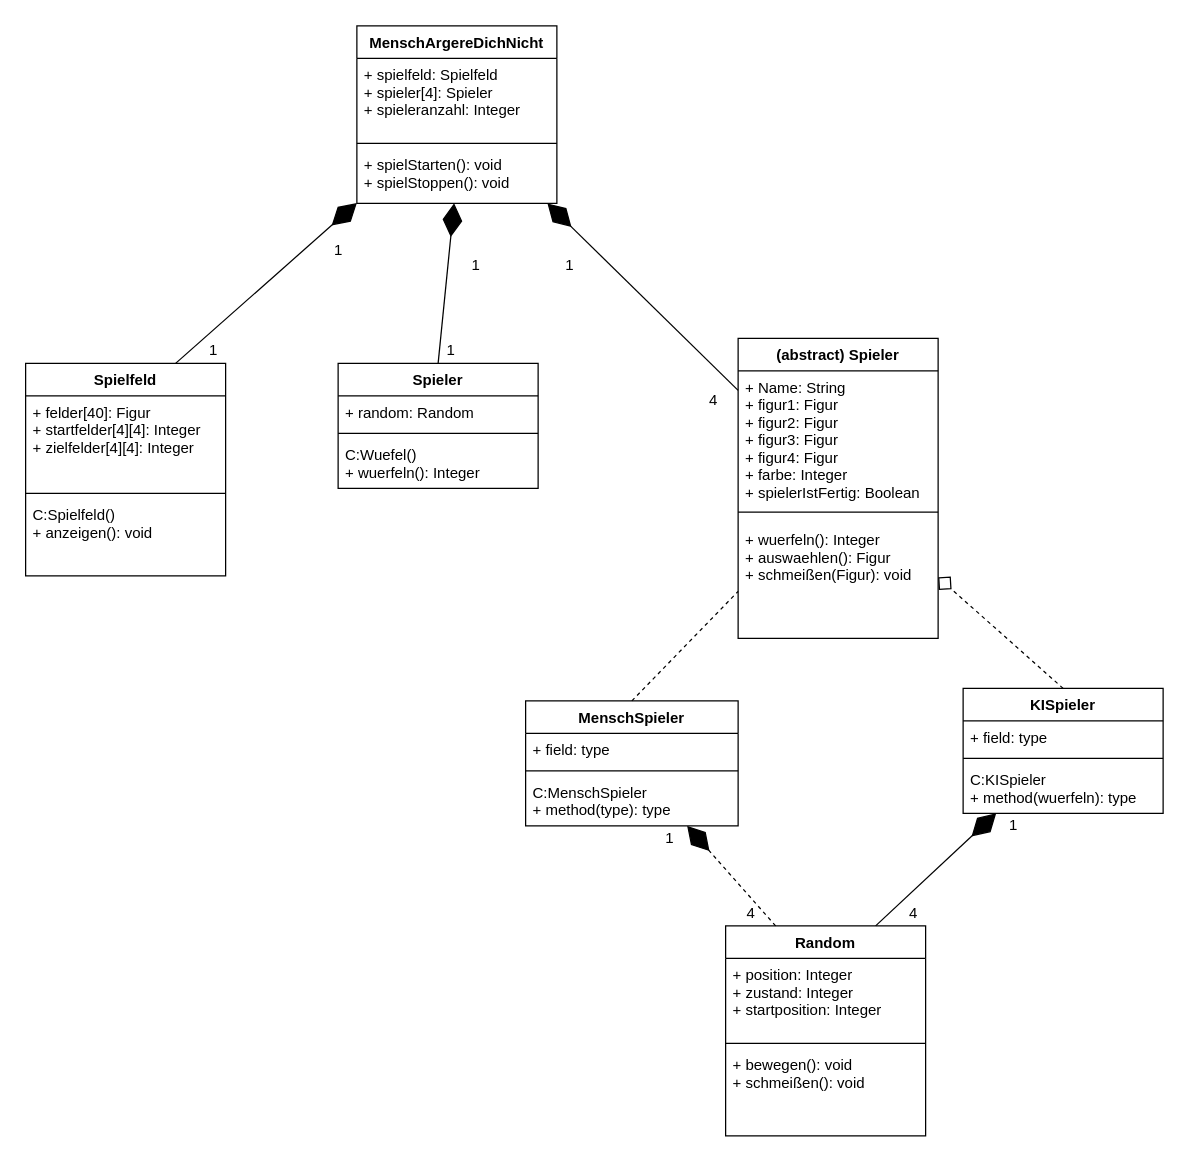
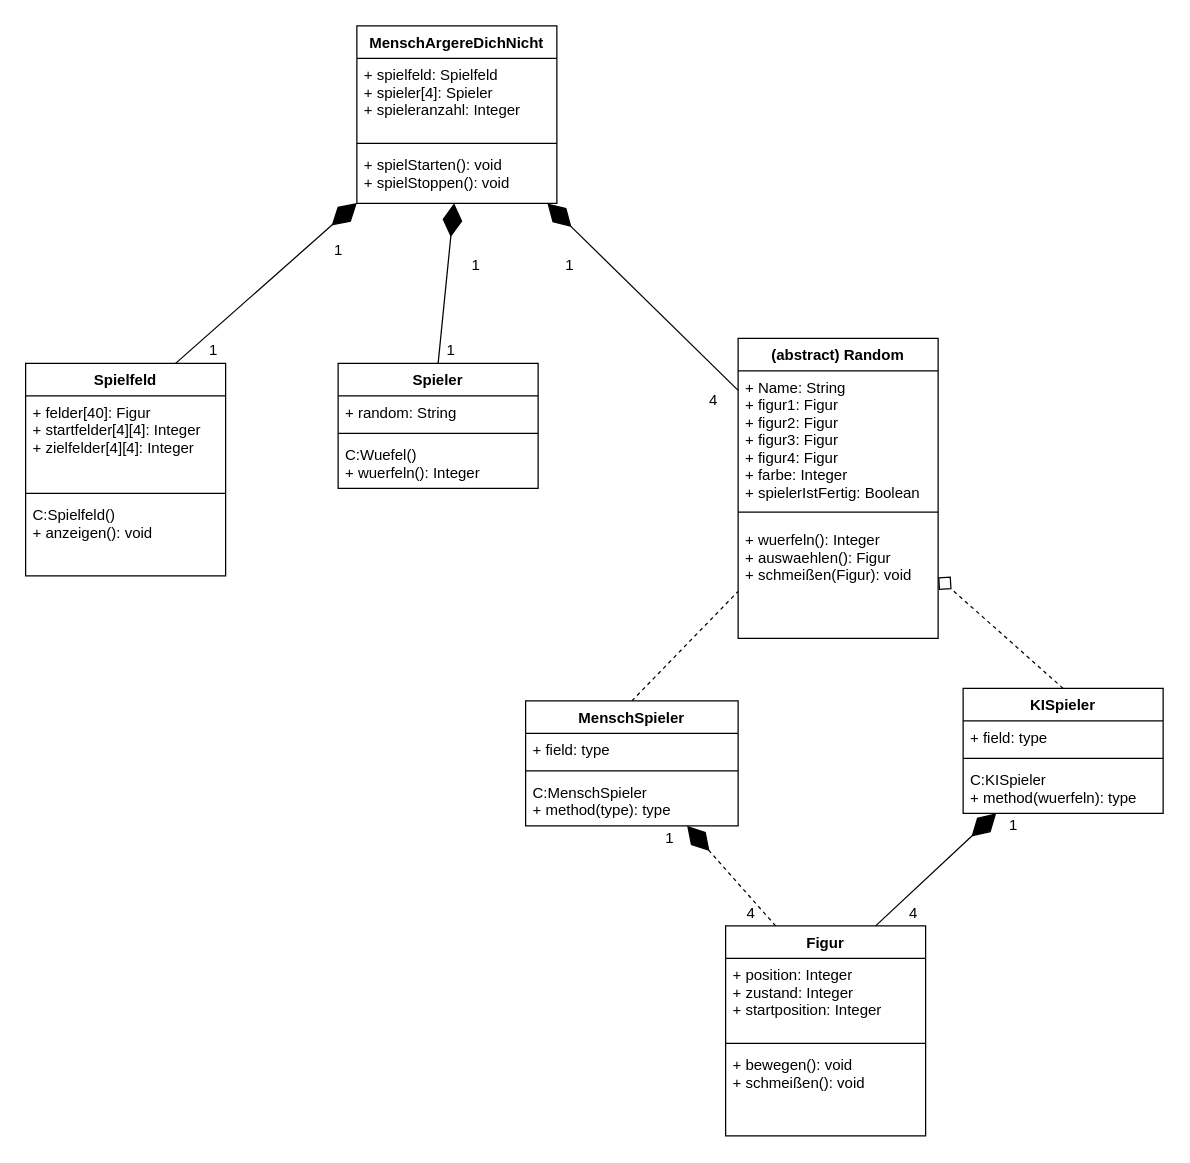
  <mxCell id="0" />
  <mxCell id="1" parent="0" />
- <mxCell id="2" value="(abstract) Spieler" style="swimlane;fontStyle=1;align=center;verticalAlign=top;childLayout=stackLayout;horizontal=1;startSize=26;horizontalStack=0;resizeParent=1;resizeParentMax=0;resizeLast=0;collapsible=1;marginBottom=0;" vertex="1" parent="1"><mxGeometry x="590" y="270" width="160" height="240" as="geometry" /></mxCell>
+ <mxCell id="2" value="(abstract) Random" style="swimlane;fontStyle=1;align=center;verticalAlign=top;childLayout=stackLayout;horizontal=1;startSize=26;horizontalStack=0;resizeParent=1;resizeParentMax=0;resizeLast=0;collapsible=1;marginBottom=0;" vertex="1" parent="1"><mxGeometry x="590" y="270" width="160" height="240" as="geometry" /></mxCell>
  <mxCell id="3" value="+ Name: String&#10;+ figur1: Figur&#10;+ figur2: Figur&#10;+ figur3: Figur&#10;+ figur4: Figur&#10;+ farbe: Integer&#10;+ spielerIstFertig: Boolean" style="text;strokeColor=none;fillColor=none;align=left;verticalAlign=top;spacingLeft=4;spacingRight=4;overflow=hidden;rotatable=0;points=[[0,0.5],[1,0.5]];portConstraint=eastwest;" vertex="1" parent="2"><mxGeometry y="26" width="160" height="104" as="geometry" /></mxCell>
  <mxCell id="4" value="" style="line;strokeWidth=1;fillColor=none;align=left;verticalAlign=middle;spacingTop=-1;spacingLeft=3;spacingRight=3;rotatable=0;labelPosition=right;points=[];portConstraint=eastwest;" vertex="1" parent="2"><mxGeometry y="130" width="160" height="18" as="geometry" /></mxCell>
  <mxCell id="5" value="+ wuerfeln(): Integer&#10;+ auswaehlen(): Figur&#10;+ schmeißen(Figur): void" style="text;strokeColor=none;fillColor=none;align=left;verticalAlign=top;spacingLeft=4;spacingRight=4;overflow=hidden;rotatable=0;points=[[0,0.5],[1,0.5]];portConstraint=eastwest;" vertex="1" parent="2"><mxGeometry y="148" width="160" height="92" as="geometry" /></mxCell>
- <mxCell id="6" value="Random" style="swimlane;fontStyle=1;align=center;verticalAlign=top;childLayout=stackLayout;horizontal=1;startSize=26;horizontalStack=0;resizeParent=1;resizeParentMax=0;resizeLast=0;collapsible=1;marginBottom=0;" vertex="1" parent="1"><mxGeometry x="580" y="740" width="160" height="168" as="geometry" /></mxCell>
+ <mxCell id="6" value="Figur" style="swimlane;fontStyle=1;align=center;verticalAlign=top;childLayout=stackLayout;horizontal=1;startSize=26;horizontalStack=0;resizeParent=1;resizeParentMax=0;resizeLast=0;collapsible=1;marginBottom=0;" vertex="1" parent="1"><mxGeometry x="580" y="740" width="160" height="168" as="geometry" /></mxCell>
  <mxCell id="7" value="+ position: Integer&#10;+ zustand: Integer&#10;+ startposition: Integer" style="text;strokeColor=none;fillColor=none;align=left;verticalAlign=top;spacingLeft=4;spacingRight=4;overflow=hidden;rotatable=0;points=[[0,0.5],[1,0.5]];portConstraint=eastwest;" vertex="1" parent="6"><mxGeometry y="26" width="160" height="64" as="geometry" /></mxCell>
  <mxCell id="8" value="" style="line;strokeWidth=1;fillColor=none;align=left;verticalAlign=middle;spacingTop=-1;spacingLeft=3;spacingRight=3;rotatable=0;labelPosition=right;points=[];portConstraint=eastwest;" vertex="1" parent="6"><mxGeometry y="90" width="160" height="8" as="geometry" /></mxCell>
  <mxCell id="9" value="+ bewegen(): void&#10;+ schmeißen(): void" style="text;strokeColor=none;fillColor=none;align=left;verticalAlign=top;spacingLeft=4;spacingRight=4;overflow=hidden;rotatable=0;points=[[0,0.5],[1,0.5]];portConstraint=eastwest;" vertex="1" parent="6"><mxGeometry y="98" width="160" height="70" as="geometry" /></mxCell>
  <mxCell id="10" value="Spielfeld" style="swimlane;fontStyle=1;align=center;verticalAlign=top;childLayout=stackLayout;horizontal=1;startSize=26;horizontalStack=0;resizeParent=1;resizeParentMax=0;resizeLast=0;collapsible=1;marginBottom=0;" vertex="1" parent="1"><mxGeometry x="20" y="290" width="160" height="170" as="geometry" /></mxCell>
  <mxCell id="11" value="+ felder[40]: Figur&#10;+ startfelder[4][4]: Integer&#10;+ zielfelder[4][4]: Integer" style="text;strokeColor=none;fillColor=none;align=left;verticalAlign=top;spacingLeft=4;spacingRight=4;overflow=hidden;rotatable=0;points=[[0,0.5],[1,0.5]];portConstraint=eastwest;" vertex="1" parent="10"><mxGeometry y="26" width="160" height="74" as="geometry" /></mxCell>
  <mxCell id="12" value="" style="line;strokeWidth=1;fillColor=none;align=left;verticalAlign=middle;spacingTop=-1;spacingLeft=3;spacingRight=3;rotatable=0;labelPosition=right;points=[];portConstraint=eastwest;" vertex="1" parent="10"><mxGeometry y="100" width="160" height="8" as="geometry" /></mxCell>
  <mxCell id="13" value="C:Spielfeld()&#10;+ anzeigen(): void" style="text;strokeColor=none;fillColor=none;align=left;verticalAlign=top;spacingLeft=4;spacingRight=4;overflow=hidden;rotatable=0;points=[[0,0.5],[1,0.5]];portConstraint=eastwest;" vertex="1" parent="10"><mxGeometry y="108" width="160" height="62" as="geometry" /></mxCell>
  <mxCell id="14" value="MenschArgereDichNicht" style="swimlane;fontStyle=1;align=center;verticalAlign=top;childLayout=stackLayout;horizontal=1;startSize=26;horizontalStack=0;resizeParent=1;resizeParentMax=0;resizeLast=0;collapsible=1;marginBottom=0;" vertex="1" parent="1"><mxGeometry x="285" y="20" width="160" height="142" as="geometry" /></mxCell>
  <mxCell id="15" value="+ spielfeld: Spielfeld&#10;+ spieler[4]: Spieler&#10;+ spieleranzahl: Integer" style="text;strokeColor=none;fillColor=none;align=left;verticalAlign=top;spacingLeft=4;spacingRight=4;overflow=hidden;rotatable=0;points=[[0,0.5],[1,0.5]];portConstraint=eastwest;" vertex="1" parent="14"><mxGeometry y="26" width="160" height="64" as="geometry" /></mxCell>
  <mxCell id="16" value="" style="line;strokeWidth=1;fillColor=none;align=left;verticalAlign=middle;spacingTop=-1;spacingLeft=3;spacingRight=3;rotatable=0;labelPosition=right;points=[];portConstraint=eastwest;" vertex="1" parent="14"><mxGeometry y="90" width="160" height="8" as="geometry" /></mxCell>
  <mxCell id="17" value="+ spielStarten(): void&#10;+ spielStoppen(): void" style="text;strokeColor=none;fillColor=none;align=left;verticalAlign=top;spacingLeft=4;spacingRight=4;overflow=hidden;rotatable=0;points=[[0,0.5],[1,0.5]];portConstraint=eastwest;" vertex="1" parent="14"><mxGeometry y="98" width="160" height="44" as="geometry" /></mxCell>
  <mxCell id="18" value="MenschSpieler" style="swimlane;fontStyle=1;align=center;verticalAlign=top;childLayout=stackLayout;horizontal=1;startSize=26;horizontalStack=0;resizeParent=1;resizeParentMax=0;resizeLast=0;collapsible=1;marginBottom=0;" vertex="1" parent="1"><mxGeometry x="420" y="560" width="170" height="100" as="geometry" /></mxCell>
  <mxCell id="19" value="+ field: type" style="text;strokeColor=none;fillColor=none;align=left;verticalAlign=top;spacingLeft=4;spacingRight=4;overflow=hidden;rotatable=0;points=[[0,0.5],[1,0.5]];portConstraint=eastwest;" vertex="1" parent="18"><mxGeometry y="26" width="170" height="26" as="geometry" /></mxCell>
  <mxCell id="20" value="" style="line;strokeWidth=1;fillColor=none;align=left;verticalAlign=middle;spacingTop=-1;spacingLeft=3;spacingRight=3;rotatable=0;labelPosition=right;points=[];portConstraint=eastwest;" vertex="1" parent="18"><mxGeometry y="52" width="170" height="8" as="geometry" /></mxCell>
  <mxCell id="21" value="C:MenschSpieler&#10;+ method(type): type" style="text;strokeColor=none;fillColor=none;align=left;verticalAlign=top;spacingLeft=4;spacingRight=4;overflow=hidden;rotatable=0;points=[[0,0.5],[1,0.5]];portConstraint=eastwest;" vertex="1" parent="18"><mxGeometry y="60" width="170" height="40" as="geometry" /></mxCell>
  <mxCell id="22" value="KISpieler" style="swimlane;fontStyle=1;align=center;verticalAlign=top;childLayout=stackLayout;horizontal=1;startSize=26;horizontalStack=0;resizeParent=1;resizeParentMax=0;resizeLast=0;collapsible=1;marginBottom=0;" vertex="1" parent="1"><mxGeometry x="770" y="550" width="160" height="100" as="geometry" /></mxCell>
  <mxCell id="23" value="+ field: type" style="text;strokeColor=none;fillColor=none;align=left;verticalAlign=top;spacingLeft=4;spacingRight=4;overflow=hidden;rotatable=0;points=[[0,0.5],[1,0.5]];portConstraint=eastwest;" vertex="1" parent="22"><mxGeometry y="26" width="160" height="26" as="geometry" /></mxCell>
  <mxCell id="24" value="" style="line;strokeWidth=1;fillColor=none;align=left;verticalAlign=middle;spacingTop=-1;spacingLeft=3;spacingRight=3;rotatable=0;labelPosition=right;points=[];portConstraint=eastwest;" vertex="1" parent="22"><mxGeometry y="52" width="160" height="8" as="geometry" /></mxCell>
  <mxCell id="25" value="C:KISpieler&#10;+ method(wuerfeln): type" style="text;strokeColor=none;fillColor=none;align=left;verticalAlign=top;spacingLeft=4;spacingRight=4;overflow=hidden;rotatable=0;points=[[0,0.5],[1,0.5]];portConstraint=eastwest;" vertex="1" parent="22"><mxGeometry y="60" width="160" height="40" as="geometry" /></mxCell>
  <mxCell id="26" value="" style="endArrow=none;dashed=1;endFill=0;endSize=12;html=1;rounded=0;exitX=0.5;exitY=0;exitDx=0;exitDy=0;" edge="1" parent="1" source="18" target="2"><mxGeometry width="160" relative="1" as="geometry"><mxPoint x="460" y="330" as="sourcePoint" /><mxPoint x="440" y="380" as="targetPoint" /></mxGeometry></mxCell>
  <mxCell id="27" value="" style="endArrow=diamond;dashed=1;endFill=0;endSize=12;html=1;rounded=0;exitX=0.5;exitY=0;exitDx=0;exitDy=0;" edge="1" parent="1" source="22" target="2"><mxGeometry width="160" relative="1" as="geometry"><mxPoint x="493.786" y="340" as="sourcePoint" /><mxPoint x="536.214" y="286" as="targetPoint" /></mxGeometry></mxCell>
  <mxCell id="28" value="" style="endArrow=diamondThin;endFill=1;endSize=24;html=1;rounded=0;exitX=0.25;exitY=0;exitDx=0;exitDy=0;dashed=1;" edge="1" parent="1" source="6" target="18"><mxGeometry width="160" relative="1" as="geometry"><mxPoint x="290" y="740" as="sourcePoint" /><mxPoint x="385" y="660" as="targetPoint" /><Array as="points" /></mxGeometry></mxCell>
  <mxCell id="29" value="4" style="text;html=1;align=center;verticalAlign=middle;resizable=0;points=[];autosize=1;strokeColor=none;fillColor=none;" vertex="1" parent="1"><mxGeometry x="590" y="720" width="20" height="20" as="geometry" /></mxCell>
  <mxCell id="30" value="1" style="text;html=1;align=center;verticalAlign=middle;resizable=0;points=[];autosize=1;strokeColor=none;fillColor=none;" vertex="1" parent="1"><mxGeometry x="525" y="660" width="20" height="20" as="geometry" /></mxCell>
  <mxCell id="31" value="" style="endArrow=diamondThin;endFill=1;endSize=24;html=1;rounded=0;exitX=0.75;exitY=0;exitDx=0;exitDy=0;" edge="1" parent="1" source="6" target="22"><mxGeometry width="160" relative="1" as="geometry"><mxPoint x="360" y="700" as="sourcePoint" /><mxPoint x="520" y="700" as="targetPoint" /></mxGeometry></mxCell>
  <mxCell id="32" value="1" style="text;html=1;align=center;verticalAlign=middle;resizable=0;points=[];autosize=1;strokeColor=none;fillColor=none;" vertex="1" parent="1"><mxGeometry x="800" y="650" width="20" height="20" as="geometry" /></mxCell>
  <mxCell id="33" value="4" style="text;html=1;align=center;verticalAlign=middle;resizable=0;points=[];autosize=1;strokeColor=none;fillColor=none;" vertex="1" parent="1"><mxGeometry x="720" y="720" width="20" height="20" as="geometry" /></mxCell>
  <mxCell id="34" value="" style="endArrow=diamondThin;endFill=1;endSize=24;html=1;rounded=0;exitX=0.75;exitY=0;exitDx=0;exitDy=0;" edge="1" parent="1" source="10" target="14"><mxGeometry width="160" relative="1" as="geometry"><mxPoint x="190" y="240" as="sourcePoint" /><mxPoint x="350" y="240" as="targetPoint" /></mxGeometry></mxCell>
  <mxCell id="35" value="" style="endArrow=diamondThin;endFill=1;endSize=24;html=1;rounded=0;" edge="1" parent="1" source="2" target="14"><mxGeometry width="160" relative="1" as="geometry"><mxPoint x="190" y="240" as="sourcePoint" /><mxPoint x="350" y="240" as="targetPoint" /></mxGeometry></mxCell>
  <mxCell id="36" value="1" style="text;html=1;align=center;verticalAlign=middle;resizable=0;points=[];autosize=1;strokeColor=none;fillColor=none;" vertex="1" parent="1"><mxGeometry x="260" y="190" width="20" height="20" as="geometry" /></mxCell>
  <mxCell id="37" value="1" style="text;html=1;align=center;verticalAlign=middle;resizable=0;points=[];autosize=1;strokeColor=none;fillColor=none;" vertex="1" parent="1"><mxGeometry x="160" y="270" width="20" height="20" as="geometry" /></mxCell>
  <mxCell id="38" value="1" style="text;html=1;align=center;verticalAlign=middle;resizable=0;points=[];autosize=1;strokeColor=none;fillColor=none;" vertex="1" parent="1"><mxGeometry x="445" y="202" width="20" height="20" as="geometry" /></mxCell>
  <mxCell id="39" value="4" style="text;html=1;align=center;verticalAlign=middle;resizable=0;points=[];autosize=1;strokeColor=none;fillColor=none;" vertex="1" parent="1"><mxGeometry x="560" y="310" width="20" height="20" as="geometry" /></mxCell>
  <mxCell id="40" value="Spieler" style="swimlane;fontStyle=1;align=center;verticalAlign=top;childLayout=stackLayout;horizontal=1;startSize=26;horizontalStack=0;resizeParent=1;resizeParentMax=0;resizeLast=0;collapsible=1;marginBottom=0;" vertex="1" parent="1"><mxGeometry x="270" y="290" width="160" height="100" as="geometry" /></mxCell>
- <mxCell id="41" value="+ random: Random" style="text;strokeColor=none;fillColor=none;align=left;verticalAlign=top;spacingLeft=4;spacingRight=4;overflow=hidden;rotatable=0;points=[[0,0.5],[1,0.5]];portConstraint=eastwest;" vertex="1" parent="40"><mxGeometry y="26" width="160" height="26" as="geometry" /></mxCell>
+ <mxCell id="41" value="+ random: String" style="text;strokeColor=none;fillColor=none;align=left;verticalAlign=top;spacingLeft=4;spacingRight=4;overflow=hidden;rotatable=0;points=[[0,0.5],[1,0.5]];portConstraint=eastwest;" vertex="1" parent="40"><mxGeometry y="26" width="160" height="26" as="geometry" /></mxCell>
  <mxCell id="42" value="" style="line;strokeWidth=1;fillColor=none;align=left;verticalAlign=middle;spacingTop=-1;spacingLeft=3;spacingRight=3;rotatable=0;labelPosition=right;points=[];portConstraint=eastwest;" vertex="1" parent="40"><mxGeometry y="52" width="160" height="8" as="geometry" /></mxCell>
  <mxCell id="43" value="C:Wuefel()&#10;+ wuerfeln(): Integer" style="text;strokeColor=none;fillColor=none;align=left;verticalAlign=top;spacingLeft=4;spacingRight=4;overflow=hidden;rotatable=0;points=[[0,0.5],[1,0.5]];portConstraint=eastwest;" vertex="1" parent="40"><mxGeometry y="60" width="160" height="40" as="geometry" /></mxCell>
  <mxCell id="44" value="" style="endArrow=diamondThin;endFill=1;endSize=24;html=1;rounded=0;exitX=0.5;exitY=0;exitDx=0;exitDy=0;" edge="1" parent="1" source="40" target="17"><mxGeometry width="160" relative="1" as="geometry"><mxPoint x="140" y="260" as="sourcePoint" /><mxPoint x="300" y="260" as="targetPoint" /></mxGeometry></mxCell>
  <mxCell id="45" value="1" style="text;html=1;align=center;verticalAlign=middle;resizable=0;points=[];autosize=1;strokeColor=none;fillColor=none;" vertex="1" parent="1"><mxGeometry x="370" y="202" width="20" height="20" as="geometry" /></mxCell>
  <mxCell id="46" value="1" style="text;html=1;align=center;verticalAlign=middle;resizable=0;points=[];autosize=1;strokeColor=none;fillColor=none;" vertex="1" parent="1"><mxGeometry x="350" y="270" width="20" height="20" as="geometry" /></mxCell>
